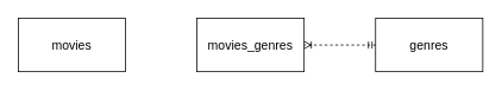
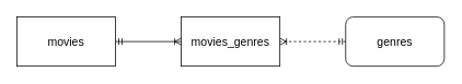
  <mxCell id="0" />
  <mxCell id="1" parent="0" />
  <mxCell id="2" value="&lt;font style=&quot;font-size: 14px;&quot;&gt;movies&lt;/font&gt;" style="rounded=0;whiteSpace=wrap;html=1;" vertex="1" parent="1"><mxGeometry x="20" y="20" width="120" height="60" as="geometry" /></mxCell>
  <mxCell id="3" value="&lt;font style=&quot;font-size: 14px;&quot;&gt;movies_genres&lt;/font&gt;" style="rounded=0;whiteSpace=wrap;html=1;" vertex="1" parent="1"><mxGeometry x="220" y="20" width="120" height="60" as="geometry" /></mxCell>
- <mxCell id="4" value="&lt;font style=&quot;font-size: 14px;&quot;&gt;genres&lt;/font&gt;" style="rounded=0;whiteSpace=wrap;html=1;" vertex="1" parent="1"><mxGeometry x="420" y="20" width="120" height="60" as="geometry" /></mxCell>
+ <mxCell id="4" value="&lt;font style=&quot;font-size: 14px;&quot;&gt;genres&lt;/font&gt;" style="whiteSpace=wrap;html=1;rounded=1;" vertex="1" parent="1"><mxGeometry x="420" y="20" width="120" height="60" as="geometry" /></mxCell>
+ <mxCell id="5" value="" style="edgeStyle=entityRelationEdgeStyle;fontSize=12;html=1;endArrow=ERoneToMany;startArrow=ERmandOne;rounded=0;exitX=1;exitY=0.5;exitDx=0;exitDy=0;entryX=0;entryY=0.5;entryDx=0;entryDy=0;" edge="1" parent="1" source="2" target="3"><mxGeometry width="100" height="100" relative="1" as="geometry"><mxPoint x="50" y="20" as="sourcePoint" /><mxPoint x="150" y="-80" as="targetPoint" /></mxGeometry></mxCell>
  <mxCell id="6" value="" style="edgeStyle=entityRelationEdgeStyle;fontSize=12;html=1;endArrow=ERoneToMany;startArrow=ERmandOne;rounded=0;entryX=1;entryY=0.5;entryDx=0;entryDy=0;exitX=0;exitY=0.5;exitDx=0;exitDy=0;dashed=1;" edge="1" parent="1" source="4" target="3"><mxGeometry width="100" height="100" relative="1" as="geometry"><mxPoint x="180" y="20" as="sourcePoint" /><mxPoint x="280" y="-80" as="targetPoint" /></mxGeometry></mxCell>
